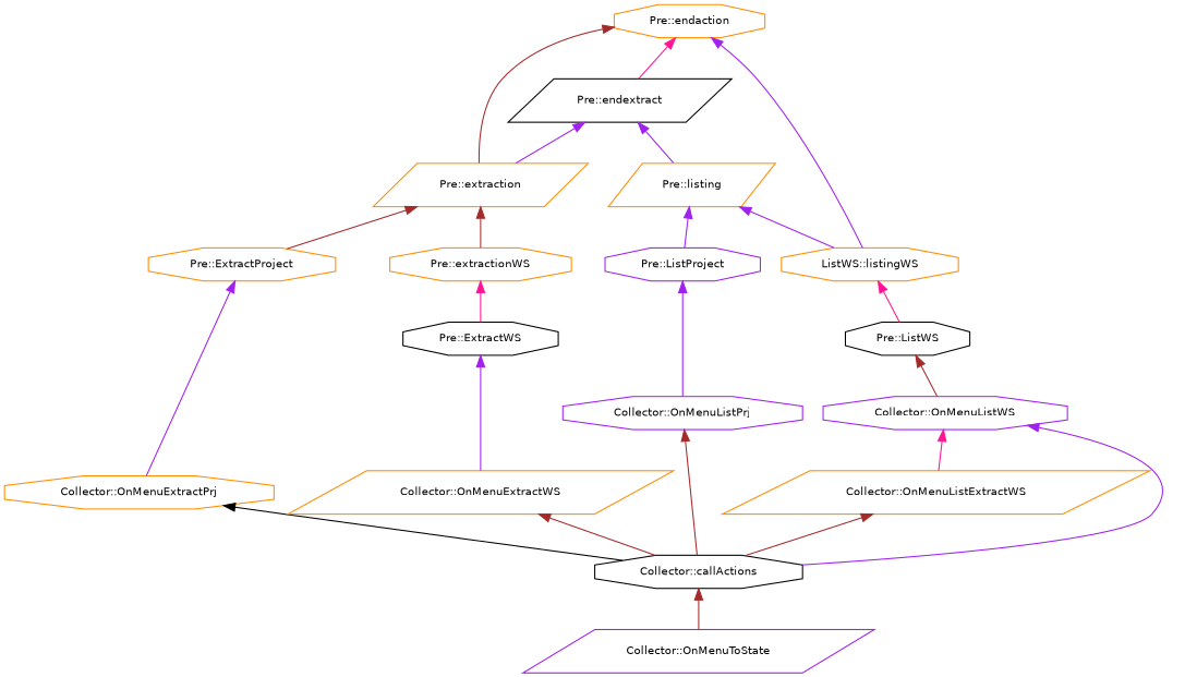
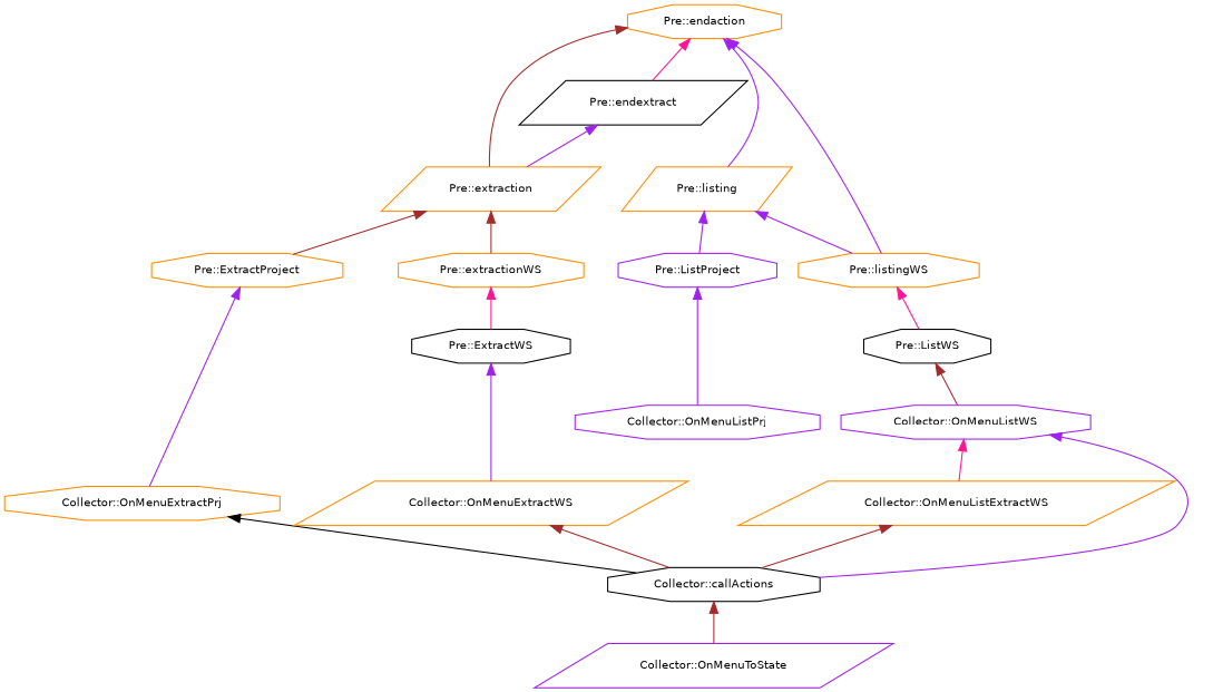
  digraph {
    rankdir=TB
    node [color=darkorange fillcolor=white fontname=Helvetica fontsize=10 shape=octagon style=filled]
    edge [color=purple dir=back fontname=Helvetica fontsize=10 labelfontname=Helvetica labelfontsize=10 style=solid]
    n1 [color=black height=0.2 label="Pre::endextract" shape=parallelogram width=0.4]
    n2 [height=0.2 label="Pre::extraction" shape=parallelogram width=0.4]
    n3 [height=0.2 label="Pre::endaction" width=0.4]
-   n4 [height=0.2 label="ListWS::listingWS" width=0.4]
+   n4 [height=0.2 label="Pre::listingWS" width=0.4]
    n5 [height=0.2 label="Pre::listing" shape=parallelogram width=0.4]
    n6 [height=0.2 label="Pre::ExtractProject" width=0.4]
    n7 [height=0.2 label="Pre::extractionWS" width=0.4]
    n8 [height=0.2 label="Collector::OnMenuExtractPrj" width=0.4]
    n9 [color=black height=0.2 label="Pre::ExtractWS" width=0.4]
    n10 [color=black height=0.2 label="Collector::callActions" width=0.4]
    n11 [color=purple height=0.2 label="Collector::OnMenuToState" shape=parallelogram width=0.4]
    n12 [height=0.2 label="Collector::OnMenuExtractWS" shape=parallelogram width=0.4]
    n13 [height=0.2 label="Collector::OnMenuListExtractWS" shape=parallelogram width=0.4]
    n14 [color=black height=0.2 label="Pre::ListWS" width=0.4]
    n15 [color=purple height=0.2 label="Pre::ListProject" width=0.4]
    n16 [color=purple height=0.2 label="Collector::OnMenuListWS" width=0.4]
    n17 [color=purple height=0.2 label="Collector::OnMenuListPrj" width=0.4]
    n1 -> n2
    n2 -> n6 [color=brown]
    n2 -> n7 [color=brown]
    n3 -> n1 [color=deeppink]
    n3 -> n2 [color=brown]
    n3 -> n4
-   n1 -> n5
+   n3 -> n5
    n4 -> n14 [color=deeppink]
    n5 -> n4
    n5 -> n15
    n6 -> n8
    n7 -> n9 [color=deeppink]
    n8 -> n10 [color=black]
    n9 -> n12
    n10 -> n11 [color=brown]
    n12 -> n10 [color=brown]
    n13 -> n10 [color=brown]
    n14 -> n16 [color=brown]
    n15 -> n17
    n16 -> n10
    n16 -> n13 [color=deeppink]
-   n17 -> n10 [color=brown]
  }
